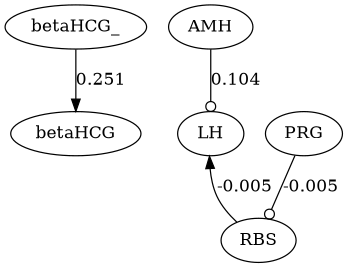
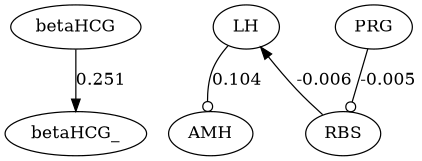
  digraph {
    edge [arrowhead=odot arrowtail=none]
    betaHCG
    betaHCG_
    AMH
    LH
    RBS
    PRG
-   betaHCG_ -> betaHCG [arrowhead=normal label=0.251]
-   AMH -> LH [label=0.104]
-   LH -> RBS [arrowhead=none arrowtail=normal dir=both label=-0.005]
+   betaHCG -> betaHCG_ [arrowhead=normal label=0.251]
+   LH -> AMH [label=0.104]
+   LH -> RBS [arrowhead=none arrowtail=normal dir=both label=-0.006]
    PRG -> RBS [label=-0.005]
  }
